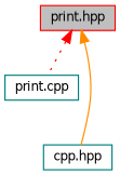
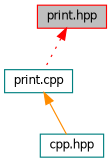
  digraph {
    node [color=teal fillcolor=white fontname=Helvetica fontsize=10 shape=record style=filled]
    edge [dir=back fontname=Helvetica fontsize=10 labelfontname=Helvetica labelfontsize=10]
    n1 [color=red fillcolor=grey75 fontcolor=black height=0.2 label="print.hpp" width=0.4]
    n2 [height=0.2 label="print.cpp" width=0.4]
    n3 [height=0.2 label="cpp.hpp" width=0.4]
    n1 -> n2 [color=red style=dotted]
-   n1 -> n3 [color=darkorange style=solid]
+   n2 -> n3 [color=darkorange style=solid]
  }
